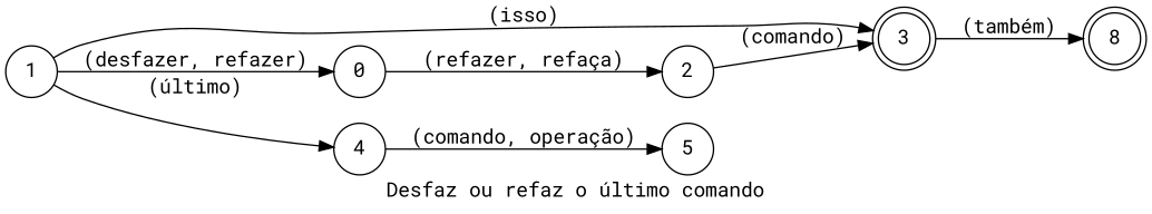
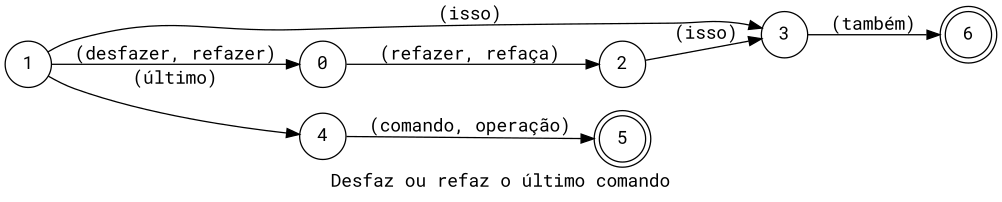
  digraph {
    desc="Refazer ou desfazer a última operação, usado para corrgir erros."
    examples="\n        desfaça isso,\n        desfazer isto,\n        desfaça a última operação,\n        refaça isso,\n        refazer a última operação\n    "
    fontname="Roboto Mono"
    label="Desfaz ou refaz o último comando"
    lang="pt-BR"
    langName="Português"
    rankdir=LR
    title="Refazer ou desfazer a última operação"
    node [fontname="Roboto Mono" shape=circle]
    edge [fontname="Roboto Mono"]
    1
    2
-   3 [shape=doublecircle]
-   5
+   3
+   5 [shape=doublecircle]
    0
    4
-   6 [shape=doublecircle label=8]
+   6 [shape=doublecircle]
    subgraph sub_1 {
      1
      2
    }
    subgraph sub_2 {
      1
      2
    }
    subgraph sub_3 {
      3
      5
    }
    1 -> 3 [label="(isso)"]
    1 -> 0 [label="(desfazer, refazer)" store=task]
    1 -> 4 [label="(último)"]
-   2 -> 3 [label="(comando)"]
+   2 -> 3 [label="(isso)"]
    3 -> 6 [label="(também)"]
    0 -> 2 [label="(refazer, refaça)" store=task]
    4 -> 5 [label="(comando, operação)"]
  }
